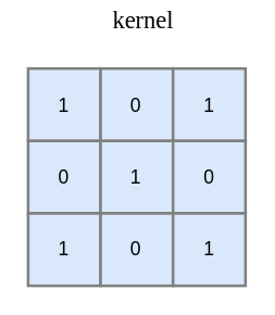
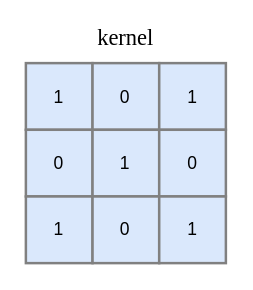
  <mxCell id="0" />
  <mxCell id="1" parent="0" />
- <mxCell id="2" value="&lt;font style=&quot;font-size: 18px&quot; face=&quot;lmodern&quot;&gt;kernel&lt;/font&gt;" style="text;html=1;strokeColor=none;fillColor=none;align=center;verticalAlign=middle;whiteSpace=wrap;rounded=0;" parent="1" vertex="1"><mxGeometry x="35" y="5" width="140" height="20" as="geometry" /></mxCell>
+ <mxCell id="2" value="&lt;font style=&quot;font-size: 18px&quot; face=&quot;lmodern&quot;&gt;kernel&lt;/font&gt;" style="text;html=1;strokeColor=none;fillColor=none;align=center;verticalAlign=middle;whiteSpace=wrap;rounded=0;" parent="1" vertex="1"><mxGeometry x="30" y="20" width="140" height="20" as="geometry" /></mxCell>
  <mxCell id="3" value="" style="group" vertex="1" connectable="0" parent="1"><mxGeometry x="20" y="50" width="160" height="160" as="geometry" /></mxCell>
  <mxCell id="4" value="1" style="whiteSpace=wrap;html=1;aspect=fixed;fillColor=#dae8fc;fontSize=14;strokeColor=#808080;strokeWidth=2;" parent="3" vertex="1"><mxGeometry width="53.333" height="53.333" as="geometry" /></mxCell>
  <mxCell id="5" value="0" style="whiteSpace=wrap;html=1;aspect=fixed;fillColor=#dae8fc;fontSize=14;strokeColor=#808080;strokeWidth=2;" parent="3" vertex="1"><mxGeometry y="53.333" width="53.333" height="53.333" as="geometry" /></mxCell>
  <mxCell id="6" value="1" style="whiteSpace=wrap;html=1;aspect=fixed;fillColor=#dae8fc;fontSize=14;strokeColor=#808080;strokeWidth=2;" parent="3" vertex="1"><mxGeometry y="106.667" width="53.333" height="53.333" as="geometry" /></mxCell>
  <mxCell id="7" value="0" style="whiteSpace=wrap;html=1;aspect=fixed;fillColor=#dae8fc;fontSize=14;strokeColor=#808080;strokeWidth=2;" parent="3" vertex="1"><mxGeometry x="53.333" width="53.333" height="53.333" as="geometry" /></mxCell>
  <mxCell id="8" value="1" style="whiteSpace=wrap;html=1;aspect=fixed;fillColor=#dae8fc;fontSize=14;strokeColor=#808080;strokeWidth=2;" parent="3" vertex="1"><mxGeometry x="53.333" y="53.333" width="53.333" height="53.333" as="geometry" /></mxCell>
  <mxCell id="9" value="0" style="whiteSpace=wrap;html=1;aspect=fixed;fillColor=#dae8fc;fontSize=14;strokeColor=#808080;strokeWidth=2;" parent="3" vertex="1"><mxGeometry x="53.333" y="106.667" width="53.333" height="53.333" as="geometry" /></mxCell>
  <mxCell id="10" value="1" style="whiteSpace=wrap;html=1;aspect=fixed;fillColor=#dae8fc;fontSize=14;strokeColor=#808080;strokeWidth=2;" parent="3" vertex="1"><mxGeometry x="106.667" width="53.333" height="53.333" as="geometry" /></mxCell>
  <mxCell id="11" value="0" style="whiteSpace=wrap;html=1;aspect=fixed;fillColor=#dae8fc;fontSize=14;strokeColor=#808080;strokeWidth=2;" parent="3" vertex="1"><mxGeometry x="106.667" y="53.333" width="53.333" height="53.333" as="geometry" /></mxCell>
  <mxCell id="12" value="1" style="whiteSpace=wrap;html=1;aspect=fixed;fillColor=#dae8fc;fontSize=14;strokeColor=#808080;strokeWidth=2;" parent="3" vertex="1"><mxGeometry x="106.667" y="106.667" width="53.333" height="53.333" as="geometry" /></mxCell>
